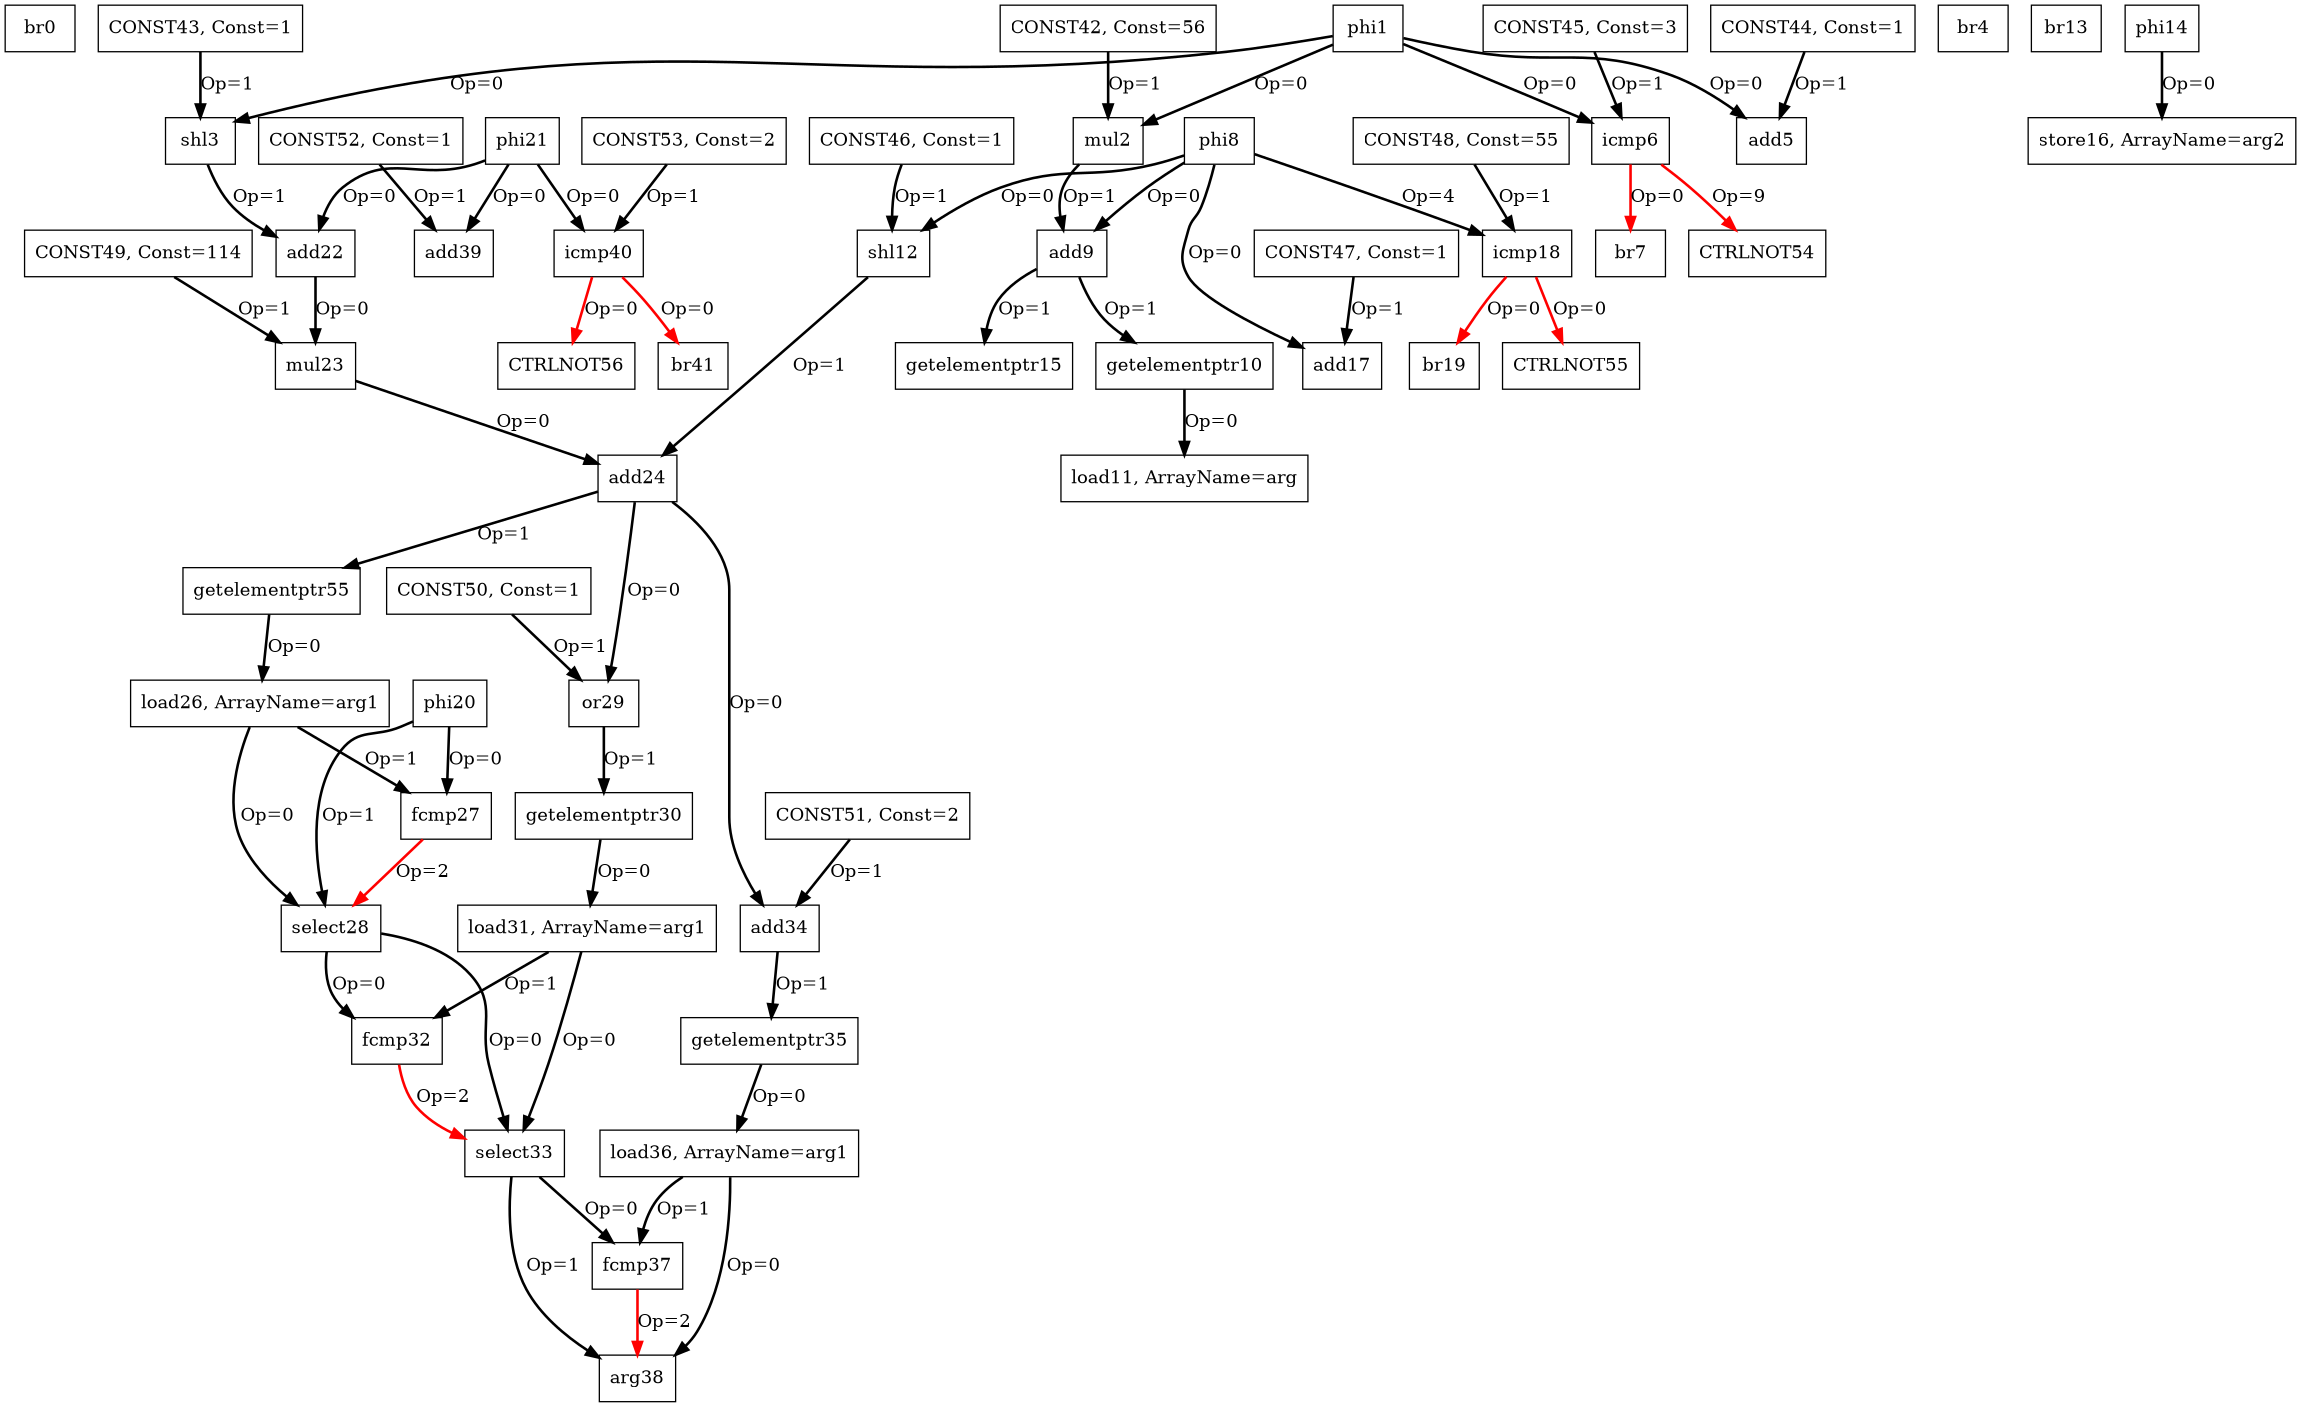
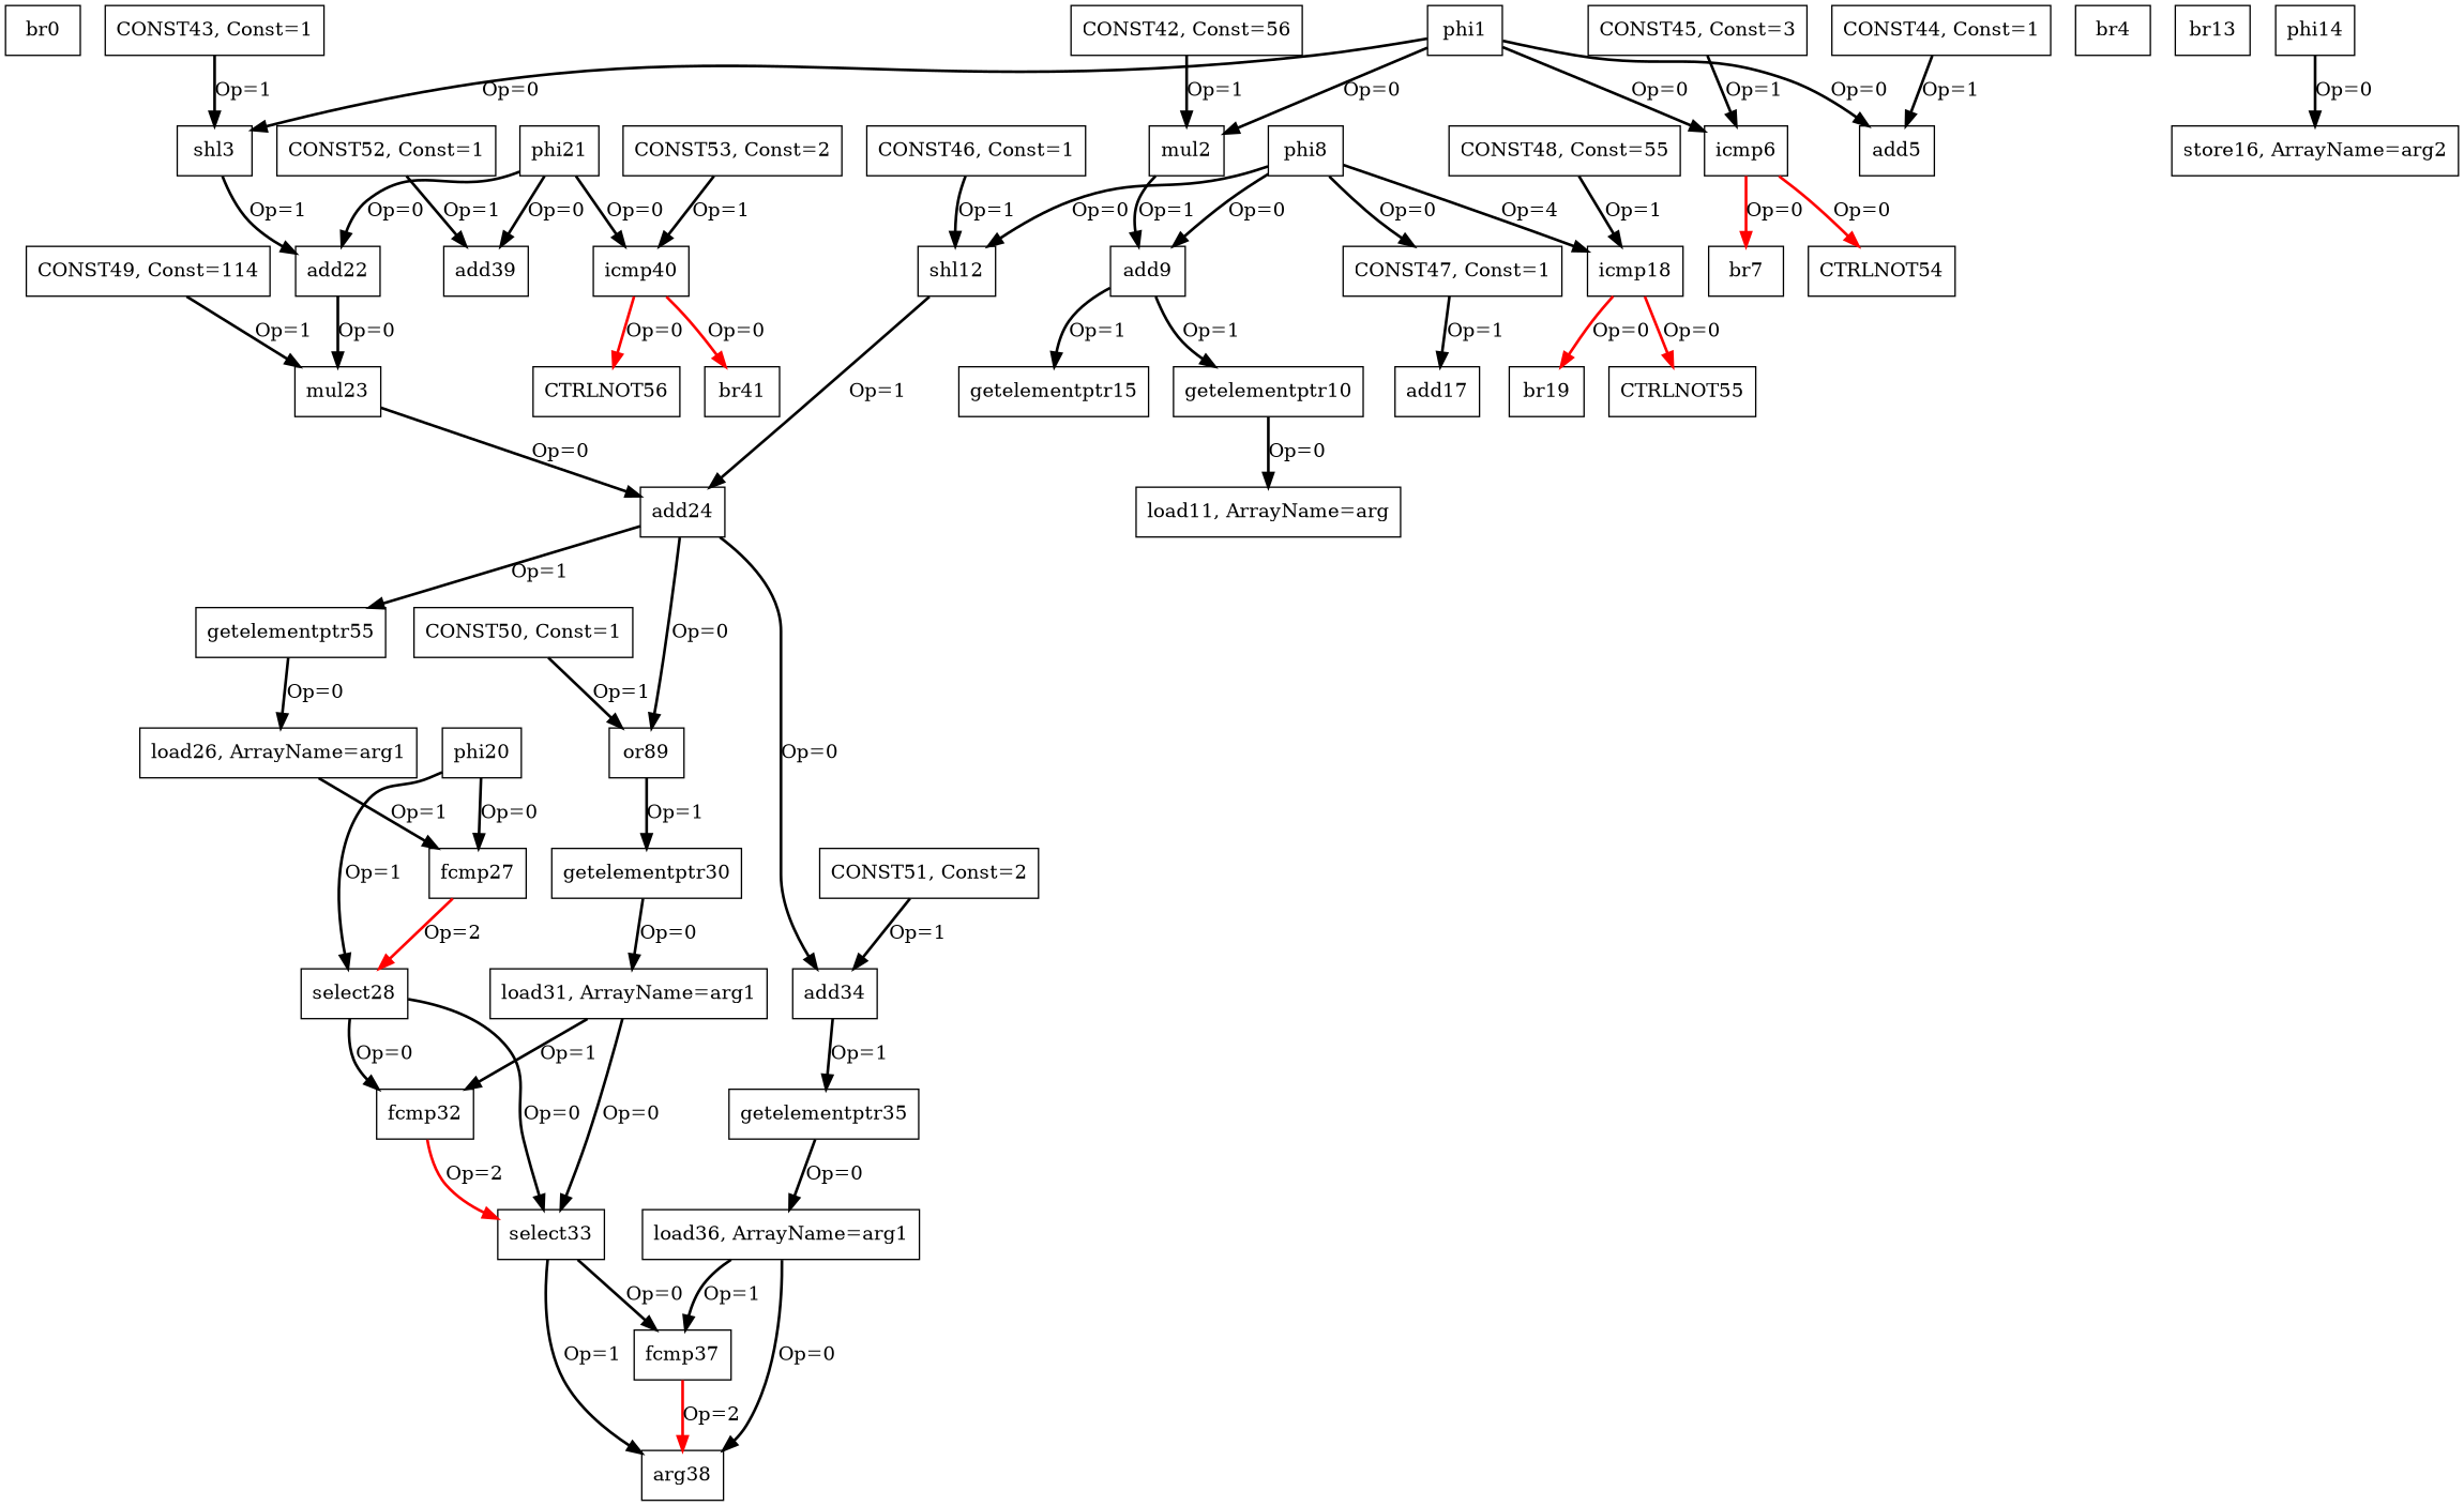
  digraph {
    node [color=black shape=box]
    edge [color=black style=bold]
    n1 [label=br0]
    n2 [label=phi1]
    n3 [label=mul2]
    n4 [label=shl3]
    n5 [label=add5]
    n6 [label=icmp6]
    n7 [label=add9]
    n8 [label=add22]
    n9 [label=br7]
    n10 [label=CTRLNOT54]
    n11 [label=getelementptr10]
    n12 [label=getelementptr15]
    n13 [label=mul23]
    n14 [label=br4]
    n15 [label=phi8]
    n16 [label=shl12]
    n17 [label=add17]
    n18 [label=icmp18]
    n19 [label=add24]
    n20 [label=br19]
    n21 [label=CTRLNOT55]
    n22 [label="load11, ArrayName=arg"]
    n23 [label=getelementptr55]
-   n24 [label=or29]
+   n24 [label=or89]
    n25 [label=add34]
    n26 [label=br13]
    n27 [label=phi14]
    n28 [label="store16, ArrayName=arg2"]
    n29 [label=phi20]
    n30 [label=fcmp27]
    n31 [label=select28]
    n32 [label=fcmp32]
    n33 [label=select33]
    n34 [label=phi21]
    n35 [label=add39]
    n36 [label=icmp40]
    n37 [label=br41]
    n38 [label=CTRLNOT56]
    n39 [label="load26, ArrayName=arg1"]
    n40 [label=getelementptr30]
    n41 [label=getelementptr35]
    n42 [label=fcmp37]
    n43 [label=arg38]
    n44 [label="load31, ArrayName=arg1"]
    n45 [label="load36, ArrayName=arg1"]
    n46 [label="CONST42, Const=56"]
    n47 [label="CONST43, Const=1"]
    n48 [label="CONST44, Const=1"]
    n49 [label="CONST45, Const=3"]
    n50 [label="CONST46, Const=1"]
    n51 [label="CONST47, Const=1"]
    n52 [label="CONST48, Const=55"]
    n53 [label="CONST49, Const=114"]
    n54 [label="CONST50, Const=1"]
    n55 [label="CONST51, Const=2"]
    n56 [label="CONST52, Const=1"]
    n57 [label="CONST53, Const=2"]
    n2 -> n3 [label="Op=0"]
    n2 -> n4 [label="Op=0"]
    n2 -> n5 [label="Op=0"]
    n2 -> n6 [label="Op=0"]
    n3 -> n7 [label="Op=1"]
    n4 -> n8 [label="Op=1"]
    n6 -> n9 [color=red label="Op=0"]
-   n6 -> n10 [color=red label="Op=9"]
+   n6 -> n10 [color=red label="Op=0"]
    n7 -> n11 [label="Op=1"]
    n7 -> n12 [label="Op=1"]
    n8 -> n13 [label="Op=0"]
    n11 -> n22 [label="Op=0"]
    n13 -> n19 [label="Op=0"]
    n15 -> n7 [label="Op=0"]
    n15 -> n16 [label="Op=0"]
-   n15 -> n17 [label="Op=0"]
+   n15 -> n51 [label="Op=0"]
    n15 -> n18 [label="Op=4"]
    n16 -> n19 [label="Op=1"]
    n18 -> n20 [color=red label="Op=0"]
    n18 -> n21 [color=red label="Op=0"]
    n19 -> n23 [label="Op=1"]
    n19 -> n24 [label="Op=0"]
    n19 -> n25 [label="Op=0"]
    n23 -> n39 [label="Op=0"]
    n24 -> n40 [label="Op=1"]
    n25 -> n41 [label="Op=1"]
    n27 -> n28 [label="Op=0"]
    n29 -> n30 [label="Op=0"]
    n29 -> n31 [label="Op=1"]
    n30 -> n31 [color=red label="Op=2"]
    n31 -> n32 [label="Op=0"]
    n31 -> n33 [label="Op=0"]
    n32 -> n33 [color=red label="Op=2"]
    n33 -> n42 [label="Op=0"]
    n33 -> n43 [label="Op=1"]
    n34 -> n8 [label="Op=0"]
    n34 -> n35 [label="Op=0"]
    n34 -> n36 [label="Op=0"]
    n36 -> n37 [color=red label="Op=0"]
    n36 -> n38 [color=red label="Op=0"]
    n39 -> n30 [label="Op=1"]
-   n39 -> n31 [label="Op=0"]
    n40 -> n44 [label="Op=0"]
    n41 -> n45 [label="Op=0"]
    n42 -> n43 [color=red label="Op=2"]
    n44 -> n32 [label="Op=1"]
    n44 -> n33 [label="Op=0"]
    n45 -> n42 [label="Op=1"]
    n45 -> n43 [label="Op=0"]
    n46 -> n3 [label="Op=1"]
    n47 -> n4 [label="Op=1"]
    n48 -> n5 [label="Op=1"]
    n49 -> n6 [label="Op=1"]
    n50 -> n16 [label="Op=1"]
    n51 -> n17 [label="Op=1"]
    n52 -> n18 [label="Op=1"]
    n53 -> n13 [label="Op=1"]
    n54 -> n24 [label="Op=1"]
    n55 -> n25 [label="Op=1"]
    n56 -> n35 [label="Op=1"]
    n57 -> n36 [label="Op=1"]
  }
